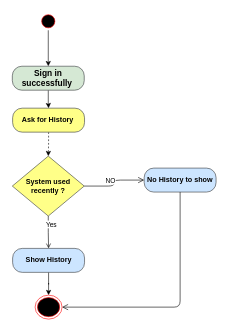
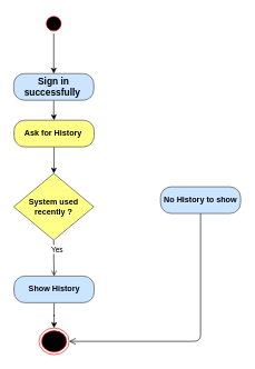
  <mxCell id="0" />
  <mxCell id="1" parent="0" />
  <mxCell id="2" value="" style="edgeStyle=orthogonalEdgeStyle;rounded=0;orthogonalLoop=1;jettySize=auto;html=1;" edge="1" parent="1" source="3" target="5"><mxGeometry relative="1" as="geometry" /></mxCell>
  <mxCell id="3" value="" style="ellipse;html=1;shape=startState;fillColor=#000000;strokeColor=#ff0000;" parent="1" vertex="1"><mxGeometry x="65" y="20" width="30" height="30" as="geometry" /></mxCell>
  <mxCell id="4" value="" style="edgeStyle=orthogonalEdgeStyle;rounded=0;orthogonalLoop=1;jettySize=auto;html=1;" edge="1" parent="1" source="5" target="7"><mxGeometry relative="1" as="geometry" /></mxCell>
- <mxCell id="5" value="&lt;b&gt;&lt;font style=&quot;font-size: 14px&quot;&gt;Sign in successfully&amp;nbsp;&lt;/font&gt;&lt;/b&gt;" style="rounded=1;whiteSpace=wrap;html=1;arcSize=40;fillColor=#d5e8d4;strokeColor=#36393d;" parent="1" vertex="1"><mxGeometry x="20" y="110" width="120" height="40" as="geometry" /></mxCell>
- <mxCell id="6" value="" style="edgeStyle=orthogonalEdgeStyle;rounded=0;orthogonalLoop=1;jettySize=auto;html=1;dashed=1;" edge="1" parent="1" source="7" target="10"><mxGeometry relative="1" as="geometry" /></mxCell>
+ <mxCell id="5" value="&lt;b&gt;&lt;font style=&quot;font-size: 14px&quot;&gt;Sign in successfully&amp;nbsp;&lt;/font&gt;&lt;/b&gt;" style="rounded=1;whiteSpace=wrap;html=1;arcSize=40;fillColor=#cce5ff;strokeColor=#36393d;" parent="1" vertex="1"><mxGeometry x="20" y="110" width="120" height="40" as="geometry" /></mxCell>
+ <mxCell id="6" value="" style="edgeStyle=orthogonalEdgeStyle;rounded=0;orthogonalLoop=1;jettySize=auto;html=1;" edge="1" parent="1" source="7" target="10"><mxGeometry relative="1" as="geometry" /></mxCell>
  <mxCell id="7" value="&lt;b&gt;Ask for History&amp;nbsp;&lt;/b&gt;" style="rounded=1;whiteSpace=wrap;html=1;arcSize=40;fillColor=#ffff88;strokeColor=#36393d;" parent="1" vertex="1"><mxGeometry x="20.5" y="180" width="120" height="40" as="geometry" /></mxCell>
  <mxCell id="8" value="" style="edgeStyle=orthogonalEdgeStyle;rounded=0;orthogonalLoop=1;jettySize=auto;html=1;endArrow=open;" edge="1" parent="1" source="10" target="15"><mxGeometry relative="1" as="geometry" /></mxCell>
  <mxCell id="9" value="Yes" style="edgeLabel;html=1;align=center;verticalAlign=middle;resizable=0;points=[];" vertex="1" connectable="0" parent="8"><mxGeometry x="-0.52" y="4" relative="1" as="geometry"><mxPoint as="offset" /></mxGeometry></mxCell>
  <mxCell id="10" value="&lt;b&gt;System used recently ?&lt;/b&gt;" style="rhombus;whiteSpace=wrap;html=1;fillColor=#ffff88;strokeColor=#36393d;" parent="1" vertex="1"><mxGeometry x="20" y="260" width="120" height="100" as="geometry" /></mxCell>
- <mxCell id="11" value="NO" style="edgeStyle=orthogonalEdgeStyle;html=1;align=left;verticalAlign=bottom;endArrow=open;endSize=8;strokeColor=#000000;entryX=0;entryY=0.5;entryDx=0;entryDy=0;" parent="1" source="10" target="12" edge="1"><mxGeometry x="-0.385" relative="1" as="geometry"><mxPoint x="200" y="330" as="targetPoint" /><Array as="points" /><mxPoint as="offset" /></mxGeometry></mxCell>
  <mxCell id="12" value="&lt;b&gt;No History to show&lt;/b&gt;" style="rounded=1;whiteSpace=wrap;html=1;arcSize=40;fillColor=#cce5ff;strokeColor=#36393d;" parent="1" vertex="1"><mxGeometry x="240" y="280" width="120" height="40" as="geometry" /></mxCell>
  <mxCell id="13" value="" style="edgeStyle=orthogonalEdgeStyle;html=1;verticalAlign=bottom;endArrow=open;endSize=8;strokeColor=#000000;entryX=1;entryY=0.5;entryDx=0;entryDy=0;exitX=0.5;exitY=1;exitDx=0;exitDy=0;" parent="1" source="12" target="16" edge="1"><mxGeometry relative="1" as="geometry"><mxPoint x="330" y="440" as="targetPoint" /></mxGeometry></mxCell>
  <mxCell id="14" style="edgeStyle=orthogonalEdgeStyle;rounded=0;orthogonalLoop=1;jettySize=auto;html=1;" edge="1" parent="1" source="15" target="16"><mxGeometry relative="1" as="geometry" /></mxCell>
  <mxCell id="15" value="&lt;b&gt;Show History&lt;/b&gt;" style="rounded=1;whiteSpace=wrap;html=1;arcSize=40;fillColor=#cce5ff;strokeColor=#36393d;" parent="1" vertex="1"><mxGeometry x="20.5" y="414" width="120" height="40" as="geometry" /></mxCell>
  <mxCell id="16" value="" style="ellipse;html=1;shape=endState;fillColor=#000000;strokeColor=#ff0000;" parent="1" vertex="1"><mxGeometry x="58" y="492" width="45" height="40" as="geometry" /></mxCell>
